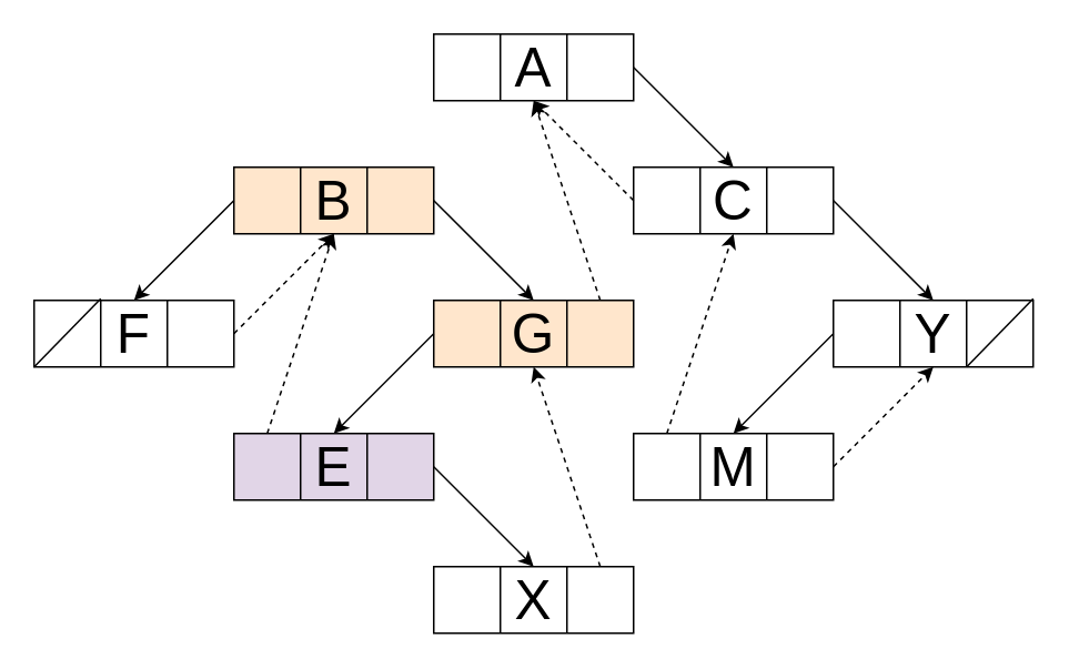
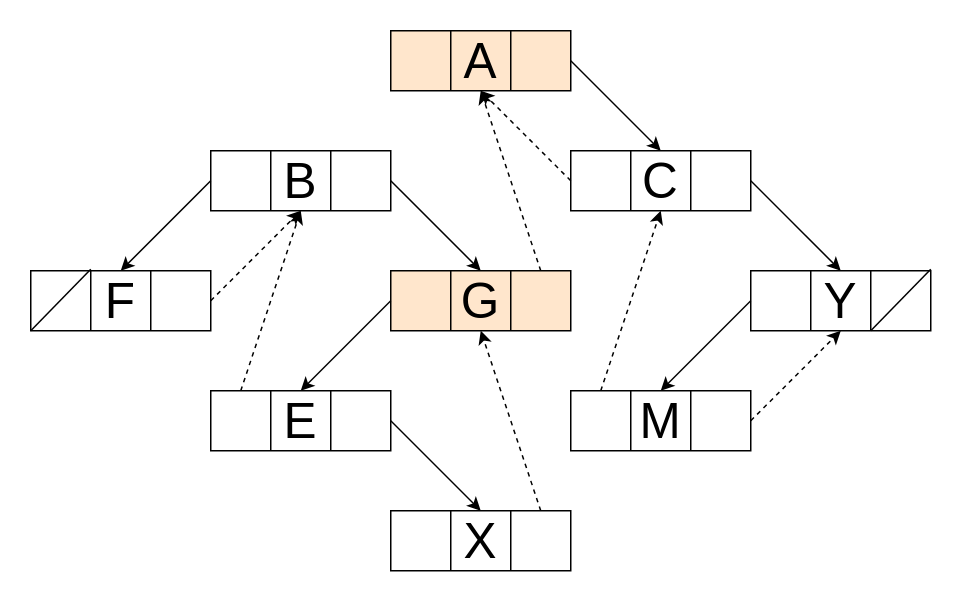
  <mxCell id="0" />
  <mxCell id="1" parent="0" />
- <mxCell id="2" value="&lt;font style=&quot;font-size: 33px&quot;&gt;A&lt;/font&gt;" style="rounded=0;whiteSpace=wrap;html=1;" vertex="1" parent="1"><mxGeometry x="260" y="20" width="120" height="40" as="geometry" /></mxCell>
+ <mxCell id="2" value="&lt;font style=&quot;font-size: 33px&quot;&gt;A&lt;/font&gt;" style="rounded=0;whiteSpace=wrap;html=1;fillColor=#ffe6cc;" vertex="1" parent="1"><mxGeometry x="260" y="20" width="120" height="40" as="geometry" /></mxCell>
  <mxCell id="3" value="" style="endArrow=none;html=1;" edge="1" parent="1"><mxGeometry width="50" height="50" relative="1" as="geometry"><mxPoint x="300" y="60" as="sourcePoint" /><mxPoint x="300" y="20" as="targetPoint" /></mxGeometry></mxCell>
  <mxCell id="4" value="" style="endArrow=none;html=1;" edge="1" parent="1"><mxGeometry width="50" height="50" relative="1" as="geometry"><mxPoint x="340" y="60" as="sourcePoint" /><mxPoint x="340" y="20" as="targetPoint" /></mxGeometry></mxCell>
- <mxCell id="5" value="&lt;font style=&quot;font-size: 33px&quot;&gt;B&lt;br&gt;&lt;/font&gt;" style="rounded=0;whiteSpace=wrap;html=1;fillColor=#ffe6cc;" vertex="1" parent="1"><mxGeometry x="140" y="100" width="120" height="40" as="geometry" /></mxCell>
+ <mxCell id="5" value="&lt;font style=&quot;font-size: 33px&quot;&gt;B&lt;br&gt;&lt;/font&gt;" style="rounded=0;whiteSpace=wrap;html=1;" vertex="1" parent="1"><mxGeometry x="140" y="100" width="120" height="40" as="geometry" /></mxCell>
  <mxCell id="6" value="" style="endArrow=none;html=1;" edge="1" parent="1"><mxGeometry width="50" height="50" relative="1" as="geometry"><mxPoint x="180" y="140" as="sourcePoint" /><mxPoint x="180" y="100" as="targetPoint" /></mxGeometry></mxCell>
  <mxCell id="7" value="" style="endArrow=none;html=1;" edge="1" parent="1"><mxGeometry width="50" height="50" relative="1" as="geometry"><mxPoint x="220" y="140" as="sourcePoint" /><mxPoint x="220" y="100" as="targetPoint" /></mxGeometry></mxCell>
  <mxCell id="8" value="&lt;font style=&quot;font-size: 33px&quot;&gt;F&lt;/font&gt;" style="rounded=0;whiteSpace=wrap;html=1;" vertex="1" parent="1"><mxGeometry y="180" width="120" height="40" as="geometry" x="20" /></mxCell>
  <mxCell id="9" value="" style="endArrow=none;html=1;" edge="1" parent="1"><mxGeometry width="50" height="50" relative="1" as="geometry"><mxPoint x="60" y="220" as="sourcePoint" /><mxPoint x="60" y="180" as="targetPoint" /></mxGeometry></mxCell>
  <mxCell id="10" value="" style="endArrow=none;html=1;" edge="1" parent="1"><mxGeometry width="50" height="50" relative="1" as="geometry"><mxPoint x="100" y="220" as="sourcePoint" /><mxPoint x="100" y="180" as="targetPoint" /></mxGeometry></mxCell>
  <mxCell id="11" value="&lt;font style=&quot;font-size: 33px&quot;&gt;G&lt;/font&gt;" style="rounded=0;whiteSpace=wrap;html=1;fillColor=#ffe6cc;" vertex="1" parent="1"><mxGeometry x="260" y="180" width="120" height="40" as="geometry" /></mxCell>
  <mxCell id="12" value="" style="endArrow=none;html=1;" edge="1" parent="1"><mxGeometry width="50" height="50" relative="1" as="geometry"><mxPoint x="300" y="220" as="sourcePoint" /><mxPoint x="300" y="180" as="targetPoint" /></mxGeometry></mxCell>
  <mxCell id="13" value="" style="endArrow=none;html=1;" edge="1" parent="1"><mxGeometry width="50" height="50" relative="1" as="geometry"><mxPoint x="340" y="220" as="sourcePoint" /><mxPoint x="340" y="180" as="targetPoint" /></mxGeometry></mxCell>
  <mxCell id="14" value="&lt;font style=&quot;font-size: 33px&quot;&gt;C&lt;/font&gt;" style="rounded=0;whiteSpace=wrap;html=1;" vertex="1" parent="1"><mxGeometry x="380" y="100" width="120" height="40" as="geometry" /></mxCell>
  <mxCell id="15" value="" style="endArrow=none;html=1;" edge="1" parent="1"><mxGeometry width="50" height="50" relative="1" as="geometry"><mxPoint x="420" y="140" as="sourcePoint" /><mxPoint x="420" y="100" as="targetPoint" /></mxGeometry></mxCell>
  <mxCell id="16" value="" style="endArrow=none;html=1;" edge="1" parent="1"><mxGeometry width="50" height="50" relative="1" as="geometry"><mxPoint x="460" y="140" as="sourcePoint" /><mxPoint x="460" y="100" as="targetPoint" /></mxGeometry></mxCell>
  <mxCell id="17" value="&lt;font style=&quot;font-size: 33px&quot;&gt;Y&lt;/font&gt;" style="rounded=0;whiteSpace=wrap;html=1;" vertex="1" parent="1"><mxGeometry x="500" y="180" width="120" height="40" as="geometry" /></mxCell>
  <mxCell id="18" value="" style="endArrow=none;html=1;" edge="1" parent="1"><mxGeometry width="50" height="50" relative="1" as="geometry"><mxPoint x="540" y="220" as="sourcePoint" /><mxPoint x="540" y="180" as="targetPoint" /></mxGeometry></mxCell>
  <mxCell id="19" value="" style="endArrow=none;html=1;" edge="1" parent="1"><mxGeometry width="50" height="50" relative="1" as="geometry"><mxPoint x="580" y="220" as="sourcePoint" /><mxPoint x="580" y="180" as="targetPoint" /></mxGeometry></mxCell>
  <mxCell id="20" value="&lt;font style=&quot;font-size: 33px&quot;&gt;M&lt;/font&gt;" style="rounded=0;whiteSpace=wrap;html=1;" vertex="1" parent="1"><mxGeometry x="380" y="260" width="120" height="40" as="geometry" /></mxCell>
  <mxCell id="21" value="" style="endArrow=none;html=1;" edge="1" parent="1"><mxGeometry width="50" height="50" relative="1" as="geometry"><mxPoint x="420" y="300" as="sourcePoint" /><mxPoint x="420" y="260" as="targetPoint" /></mxGeometry></mxCell>
  <mxCell id="22" value="" style="endArrow=none;html=1;" edge="1" parent="1"><mxGeometry width="50" height="50" relative="1" as="geometry"><mxPoint x="460" y="300" as="sourcePoint" /><mxPoint x="460" y="260" as="targetPoint" /></mxGeometry></mxCell>
- <mxCell id="23" value="&lt;font style=&quot;font-size: 33px&quot;&gt;E&lt;/font&gt;" style="rounded=0;whiteSpace=wrap;html=1;fillColor=#e1d5e7;" vertex="1" parent="1"><mxGeometry x="140" y="260" width="120" height="40" as="geometry" /></mxCell>
+ <mxCell id="23" value="&lt;font style=&quot;font-size: 33px&quot;&gt;E&lt;/font&gt;" style="rounded=0;whiteSpace=wrap;html=1;" vertex="1" parent="1"><mxGeometry x="140" y="260" width="120" height="40" as="geometry" /></mxCell>
  <mxCell id="24" value="" style="endArrow=none;html=1;" edge="1" parent="1"><mxGeometry width="50" height="50" relative="1" as="geometry"><mxPoint x="180" y="300" as="sourcePoint" /><mxPoint x="180" y="260" as="targetPoint" /></mxGeometry></mxCell>
  <mxCell id="25" value="" style="endArrow=none;html=1;" edge="1" parent="1"><mxGeometry width="50" height="50" relative="1" as="geometry"><mxPoint x="220" y="300" as="sourcePoint" /><mxPoint x="220" y="260" as="targetPoint" /></mxGeometry></mxCell>
  <mxCell id="26" value="&lt;font style=&quot;font-size: 33px&quot;&gt;X&lt;/font&gt;" style="rounded=0;whiteSpace=wrap;html=1;" vertex="1" parent="1"><mxGeometry x="260" y="340" width="120" height="40" as="geometry" /></mxCell>
  <mxCell id="27" value="" style="endArrow=none;html=1;" edge="1" parent="1"><mxGeometry width="50" height="50" relative="1" as="geometry"><mxPoint x="300" y="380" as="sourcePoint" /><mxPoint x="300" y="340" as="targetPoint" /></mxGeometry></mxCell>
  <mxCell id="28" value="" style="endArrow=none;html=1;" edge="1" parent="1"><mxGeometry width="50" height="50" relative="1" as="geometry"><mxPoint x="340" y="380" as="sourcePoint" /><mxPoint x="340" y="340" as="targetPoint" /></mxGeometry></mxCell>
  <mxCell id="29" value="" style="endArrow=classic;html=1;entryX=0.5;entryY=0;entryDx=0;entryDy=0;exitX=0;exitY=0.5;exitDx=0;exitDy=0;" edge="1" parent="1"><mxGeometry width="50" height="50" relative="1" as="geometry"><mxPoint x="140" y="120" as="sourcePoint" /><mxPoint x="80" y="180" as="targetPoint" /></mxGeometry></mxCell>
  <mxCell id="30" value="" style="endArrow=classic;html=1;entryX=0.5;entryY=0;entryDx=0;entryDy=0;exitX=0;exitY=0.5;exitDx=0;exitDy=0;" edge="1" parent="1"><mxGeometry width="50" height="50" relative="1" as="geometry"><mxPoint x="260" y="200" as="sourcePoint" /><mxPoint x="200" y="260" as="targetPoint" /></mxGeometry></mxCell>
  <mxCell id="31" value="" style="endArrow=classic;html=1;entryX=0.5;entryY=0;entryDx=0;entryDy=0;exitX=0;exitY=0.5;exitDx=0;exitDy=0;" edge="1" parent="1"><mxGeometry width="50" height="50" relative="1" as="geometry"><mxPoint x="500" y="200" as="sourcePoint" /><mxPoint x="440" y="260" as="targetPoint" /></mxGeometry></mxCell>
  <mxCell id="32" value="" style="endArrow=classic;html=1;entryX=0.5;entryY=0;entryDx=0;entryDy=0;exitX=0;exitY=0.5;exitDx=0;exitDy=0;" edge="1" parent="1" target="14"><mxGeometry width="50" height="50" relative="1" as="geometry"><mxPoint x="380" y="40" as="sourcePoint" /><mxPoint x="320" y="100" as="targetPoint" /></mxGeometry></mxCell>
  <mxCell id="33" value="" style="endArrow=classic;html=1;entryX=0.5;entryY=0;entryDx=0;entryDy=0;exitX=0;exitY=0.5;exitDx=0;exitDy=0;" edge="1" parent="1"><mxGeometry width="50" height="50" relative="1" as="geometry"><mxPoint x="500" y="120" as="sourcePoint" /><mxPoint x="560" y="180" as="targetPoint" /></mxGeometry></mxCell>
  <mxCell id="34" value="" style="endArrow=classic;html=1;entryX=0.5;entryY=0;entryDx=0;entryDy=0;exitX=0;exitY=0.5;exitDx=0;exitDy=0;" edge="1" parent="1"><mxGeometry width="50" height="50" relative="1" as="geometry"><mxPoint x="260" y="120" as="sourcePoint" /><mxPoint x="320" y="180" as="targetPoint" /></mxGeometry></mxCell>
  <mxCell id="35" value="" style="endArrow=classic;html=1;entryX=0.5;entryY=0;entryDx=0;entryDy=0;exitX=0;exitY=0.5;exitDx=0;exitDy=0;" edge="1" parent="1"><mxGeometry width="50" height="50" relative="1" as="geometry"><mxPoint x="260" y="280" as="sourcePoint" /><mxPoint x="320" y="340" as="targetPoint" /></mxGeometry></mxCell>
  <mxCell id="36" value="" style="endArrow=classic;html=1;exitX=1;exitY=0.5;exitDx=0;exitDy=0;dashed=1;" edge="1" parent="1" source="8"><mxGeometry width="50" height="50" relative="1" as="geometry"><mxPoint x="180" y="200" as="sourcePoint" /><mxPoint x="200" y="140" as="targetPoint" /></mxGeometry></mxCell>
  <mxCell id="37" value="" style="endArrow=classic;html=1;exitX=1;exitY=0.5;exitDx=0;exitDy=0;dashed=1;" edge="1" parent="1"><mxGeometry width="50" height="50" relative="1" as="geometry"><mxPoint x="500" y="280" as="sourcePoint" /><mxPoint x="560" y="220" as="targetPoint" /></mxGeometry></mxCell>
  <mxCell id="38" value="" style="endArrow=classic;html=1;exitX=0;exitY=0.5;exitDx=0;exitDy=0;dashed=1;entryX=0.5;entryY=1;entryDx=0;entryDy=0;" edge="1" parent="1"><mxGeometry width="50" height="50" relative="1" as="geometry"><mxPoint x="380" y="120" as="sourcePoint" /><mxPoint x="320" y="60" as="targetPoint" /></mxGeometry></mxCell>
  <mxCell id="39" value="" style="endArrow=none;html=1;" edge="1" parent="1"><mxGeometry width="50" height="50" relative="1" as="geometry"><mxPoint y="220" as="sourcePoint" x="20" /><mxPoint x="60" y="179" as="targetPoint" /></mxGeometry></mxCell>
  <mxCell id="40" value="" style="endArrow=none;html=1;" edge="1" parent="1"><mxGeometry width="50" height="50" relative="1" as="geometry"><mxPoint x="580" y="220" as="sourcePoint" /><mxPoint x="620" y="179" as="targetPoint" /></mxGeometry></mxCell>
  <mxCell id="41" value="" style="endArrow=classic;html=1;entryX=0.5;entryY=1;entryDx=0;entryDy=0;dashed=1;" edge="1" parent="1" target="5"><mxGeometry width="50" height="50" relative="1" as="geometry"><mxPoint x="160" y="260" as="sourcePoint" /><mxPoint x="210" y="210" as="targetPoint" /></mxGeometry></mxCell>
  <mxCell id="42" value="" style="endArrow=classic;html=1;entryX=0.5;entryY=1;entryDx=0;entryDy=0;dashed=1;" edge="1" parent="1"><mxGeometry width="50" height="50" relative="1" as="geometry"><mxPoint x="400" y="260" as="sourcePoint" /><mxPoint x="440" y="140" as="targetPoint" /></mxGeometry></mxCell>
  <mxCell id="43" value="" style="endArrow=classic;html=1;dashed=1;entryX=0.5;entryY=1;entryDx=0;entryDy=0;" edge="1" parent="1" target="2"><mxGeometry width="50" height="50" relative="1" as="geometry"><mxPoint x="360" y="180" as="sourcePoint" /><mxPoint x="410" y="130" as="targetPoint" /></mxGeometry></mxCell>
  <mxCell id="44" value="" style="endArrow=classic;html=1;dashed=1;entryX=0.5;entryY=1;entryDx=0;entryDy=0;" edge="1" parent="1"><mxGeometry width="50" height="50" relative="1" as="geometry"><mxPoint x="360" y="340" as="sourcePoint" /><mxPoint x="320" y="220" as="targetPoint" /></mxGeometry></mxCell>
